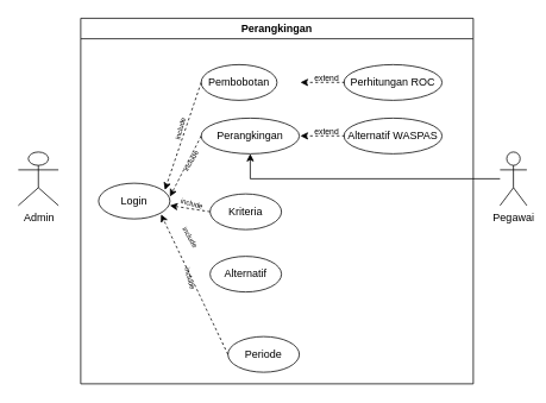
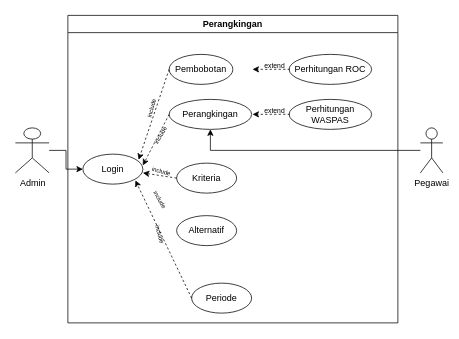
  <mxCell id="0" />
  <mxCell id="1" parent="0" />
  <mxCell id="2" value="Perangkingan" style="swimlane;whiteSpace=wrap;html=1;swimlaneFillColor=default;" parent="1" vertex="1"><mxGeometry x="90" y="20" width="440" height="410" as="geometry" /></mxCell>
  <mxCell id="3" value="Login" style="ellipse;whiteSpace=wrap;html=1;" parent="2" vertex="1"><mxGeometry x="20" y="185" width="80" height="40" as="geometry" /></mxCell>
  <mxCell id="4" value="Kriteria" style="ellipse;whiteSpace=wrap;html=1;" parent="2" vertex="1"><mxGeometry x="145" y="197" width="80" height="40" as="geometry" /></mxCell>
  <mxCell id="5" value="Alternatif" style="ellipse;whiteSpace=wrap;html=1;" parent="2" vertex="1"><mxGeometry x="145" y="267" width="80" height="40" as="geometry" /></mxCell>
  <mxCell id="6" value="Periode" style="ellipse;whiteSpace=wrap;html=1;" parent="2" vertex="1"><mxGeometry x="165" y="357" width="80" height="40" as="geometry" /></mxCell>
  <mxCell id="7" value="Perhitungan ROC" style="ellipse;whiteSpace=wrap;html=1;" parent="2" vertex="1"><mxGeometry x="295" y="52" width="110" height="40" as="geometry" /></mxCell>
- <mxCell id="8" value="Alternatif WASPAS" style="ellipse;whiteSpace=wrap;html=1;" parent="2" vertex="1"><mxGeometry x="295" y="112" width="110" height="40" as="geometry" /></mxCell>
+ <mxCell id="8" value="Perhitungan WASPAS" style="ellipse;whiteSpace=wrap;html=1;" parent="2" vertex="1"><mxGeometry x="295" y="112" width="110" height="40" as="geometry" /></mxCell>
  <mxCell id="9" value="Perangkingan" style="ellipse;whiteSpace=wrap;html=1;" parent="2" vertex="1"><mxGeometry x="135" y="112" width="110" height="40" as="geometry" /></mxCell>
  <mxCell id="10" value="Pembobotan" style="ellipse;whiteSpace=wrap;html=1;" parent="2" vertex="1"><mxGeometry x="135" y="52" width="85" height="40" as="geometry" /></mxCell>
  <mxCell id="11" value="" style="group" parent="2" vertex="1" connectable="0"><mxGeometry x="246" y="112" width="60" height="30" as="geometry" /></mxCell>
  <mxCell id="12" value="extend" style="text;html=1;strokeColor=none;fillColor=none;align=center;verticalAlign=middle;whiteSpace=wrap;rounded=0;fontSize=9;" parent="11" vertex="1"><mxGeometry width="60" height="30" as="geometry" /></mxCell>
  <mxCell id="13" value="" style="endArrow=classic;html=1;rounded=0;entryX=0.004;entryY=0.665;entryDx=0;entryDy=0;entryPerimeter=0;dashed=1;" parent="11" target="12" edge="1"><mxGeometry width="50" height="50" relative="1" as="geometry"><mxPoint x="50" y="19.89" as="sourcePoint" /><mxPoint x="10" y="19.89" as="targetPoint" /></mxGeometry></mxCell>
  <mxCell id="14" value="" style="group" parent="2" vertex="1" connectable="0"><mxGeometry x="246" y="52" width="60" height="30" as="geometry" /></mxCell>
  <mxCell id="15" value="extend" style="text;html=1;strokeColor=none;fillColor=none;align=center;verticalAlign=middle;whiteSpace=wrap;rounded=0;fontSize=9;" parent="14" vertex="1"><mxGeometry width="60" height="30" as="geometry" /></mxCell>
  <mxCell id="16" value="" style="endArrow=classic;html=1;rounded=0;entryX=0.004;entryY=0.665;entryDx=0;entryDy=0;entryPerimeter=0;dashed=1;" parent="14" target="15" edge="1"><mxGeometry width="50" height="50" relative="1" as="geometry"><mxPoint x="50" y="19.89" as="sourcePoint" /><mxPoint x="10" y="19.89" as="targetPoint" /></mxGeometry></mxCell>
  <mxCell id="17" value="" style="endArrow=classic;html=1;rounded=0;entryX=0.929;entryY=0.189;entryDx=0;entryDy=0;exitX=0;exitY=0.5;exitDx=0;exitDy=0;dashed=1;entryPerimeter=0;" parent="2" source="10" target="3" edge="1"><mxGeometry width="50" height="50" relative="1" as="geometry"><mxPoint x="200" y="200" as="sourcePoint" /><mxPoint x="250" y="150" as="targetPoint" /></mxGeometry></mxCell>
  <mxCell id="18" value="" style="endArrow=classic;html=1;rounded=0;exitX=0;exitY=0.5;exitDx=0;exitDy=0;dashed=1;" parent="2" source="9" edge="1"><mxGeometry width="50" height="50" relative="1" as="geometry"><mxPoint x="200" y="200" as="sourcePoint" /><mxPoint x="100" y="200" as="targetPoint" /></mxGeometry></mxCell>
  <mxCell id="19" value="" style="endArrow=classic;html=1;rounded=0;exitX=0;exitY=0.5;exitDx=0;exitDy=0;dashed=1;" parent="2" source="4" edge="1"><mxGeometry width="50" height="50" relative="1" as="geometry"><mxPoint x="90" y="290" as="sourcePoint" /><mxPoint x="100" y="210" as="targetPoint" /></mxGeometry></mxCell>
  <mxCell id="20" value="" style="endArrow=classic;html=1;rounded=0;exitX=0;exitY=0.5;exitDx=0;exitDy=0;dashed=1;" parent="2" source="6" edge="1"><mxGeometry width="50" height="50" relative="1" as="geometry"><mxPoint x="200" y="290" as="sourcePoint" /><mxPoint x="90" y="220" as="targetPoint" /></mxGeometry></mxCell>
  <mxCell id="21" value="include" style="text;html=1;strokeColor=none;fillColor=none;align=center;verticalAlign=middle;whiteSpace=wrap;rounded=0;fontSize=8;rotation=-60;" parent="2" vertex="1"><mxGeometry x="94" y="145" width="60" height="30" as="geometry" /></mxCell>
  <mxCell id="22" value="include" style="text;html=1;strokeColor=none;fillColor=none;align=center;verticalAlign=middle;whiteSpace=wrap;rounded=0;fontSize=8;rotation=-75;" parent="2" vertex="1"><mxGeometry x="82" y="109" width="60" height="30" as="geometry" /></mxCell>
  <mxCell id="23" value="include" style="text;html=1;strokeColor=none;fillColor=none;align=center;verticalAlign=middle;whiteSpace=wrap;rounded=0;fontSize=8;rotation=15;" parent="2" vertex="1"><mxGeometry x="95" y="193" width="60" height="30" as="geometry" /></mxCell>
  <mxCell id="24" value="include" style="text;html=1;strokeColor=none;fillColor=none;align=center;verticalAlign=middle;whiteSpace=wrap;rounded=0;fontSize=8;rotation=60;" parent="2" vertex="1"><mxGeometry x="93" y="231" width="60" height="30" as="geometry" /></mxCell>
  <mxCell id="25" value="include" style="text;html=1;strokeColor=none;fillColor=none;align=center;verticalAlign=middle;whiteSpace=wrap;rounded=0;fontSize=8;rotation=75;" parent="2" vertex="1"><mxGeometry x="93" y="277" width="60" height="30" as="geometry" /></mxCell>
+ <mxCell id="26" style="edgeStyle=orthogonalEdgeStyle;rounded=0;orthogonalLoop=1;jettySize=auto;html=1;entryX=0;entryY=0.5;entryDx=0;entryDy=0;" parent="1" source="27" target="3" edge="1"><mxGeometry relative="1" as="geometry" /></mxCell>
  <mxCell id="27" value="Admin" style="shape=umlActor;verticalLabelPosition=bottom;verticalAlign=top;html=1;outlineConnect=0;" parent="1" vertex="1"><mxGeometry x="20" y="170" width="45" height="60" as="geometry" /></mxCell>
  <mxCell id="28" style="edgeStyle=orthogonalEdgeStyle;rounded=0;orthogonalLoop=1;jettySize=auto;html=1;entryX=0.5;entryY=1;entryDx=0;entryDy=0;" parent="1" source="29" target="9" edge="1"><mxGeometry relative="1" as="geometry" /></mxCell>
  <mxCell id="29" value="Pegawai" style="shape=umlActor;verticalLabelPosition=bottom;verticalAlign=top;html=1;outlineConnect=0;" parent="1" vertex="1"><mxGeometry x="560" y="170" width="30" height="60" as="geometry" /></mxCell>
